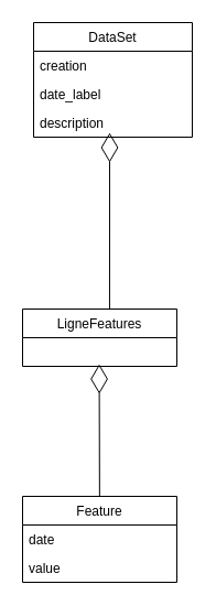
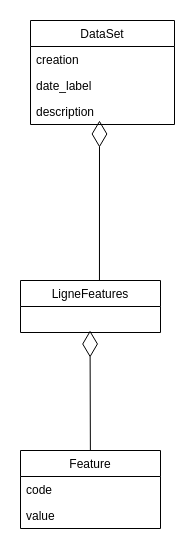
  <mxCell id="0" />
  <mxCell id="1" parent="0" />
  <mxCell id="2" value="DataSet" style="swimlane;fontStyle=0;childLayout=stackLayout;horizontal=1;startSize=26;fillColor=none;horizontalStack=0;resizeParent=1;resizeParentMax=0;resizeLast=0;collapsible=1;marginBottom=0;" parent="1" vertex="1"><mxGeometry x="30" y="20" width="144" height="104" as="geometry" /></mxCell>
  <mxCell id="3" value="creation" style="text;strokeColor=none;fillColor=none;align=left;verticalAlign=top;spacingLeft=4;spacingRight=4;overflow=hidden;rotatable=0;points=[[0,0.5],[1,0.5]];portConstraint=eastwest;" parent="2" vertex="1"><mxGeometry y="26" width="144" height="26" as="geometry" /></mxCell>
  <mxCell id="4" value="date_label&#10;&#10;&#10;" style="text;strokeColor=none;fillColor=none;align=left;verticalAlign=top;spacingLeft=4;spacingRight=4;overflow=hidden;rotatable=0;points=[[0,0.5],[1,0.5]];portConstraint=eastwest;" parent="2" vertex="1"><mxGeometry y="52" width="144" height="26" as="geometry" /></mxCell>
  <mxCell id="5" value="description" style="text;strokeColor=none;fillColor=none;align=left;verticalAlign=top;spacingLeft=4;spacingRight=4;overflow=hidden;rotatable=0;points=[[0,0.5],[1,0.5]];portConstraint=eastwest;" parent="2" vertex="1"><mxGeometry y="78" width="144" height="26" as="geometry" /></mxCell>
  <mxCell id="6" value="LigneFeatures" style="swimlane;fontStyle=0;childLayout=stackLayout;horizontal=1;startSize=26;fillColor=none;horizontalStack=0;resizeParent=1;resizeParentMax=0;resizeLast=0;collapsible=1;marginBottom=0;" parent="1" vertex="1"><mxGeometry x="20" y="280" width="140" height="52" as="geometry" /></mxCell>
  <mxCell id="7" value="" style="endArrow=diamondThin;endFill=0;endSize=24;html=1;rounded=0;" edge="1" parent="6" source="8"><mxGeometry width="160" relative="1" as="geometry"><mxPoint x="69.5" y="210" as="sourcePoint" /><mxPoint x="69.54" y="50" as="targetPoint" /></mxGeometry></mxCell>
  <mxCell id="8" value="Feature" style="swimlane;fontStyle=0;childLayout=stackLayout;horizontal=1;startSize=26;fillColor=none;horizontalStack=0;resizeParent=1;resizeParentMax=0;resizeLast=0;collapsible=1;marginBottom=0;" parent="1" vertex="1"><mxGeometry x="20" y="450" width="140" height="78" as="geometry" /></mxCell>
- <mxCell id="9" value="date" style="text;strokeColor=none;fillColor=none;align=left;verticalAlign=top;spacingLeft=4;spacingRight=4;overflow=hidden;rotatable=0;points=[[0,0.5],[1,0.5]];portConstraint=eastwest;" parent="8" vertex="1"><mxGeometry y="26" width="140" height="26" as="geometry" /></mxCell>
+ <mxCell id="9" value="code" style="text;strokeColor=none;fillColor=none;align=left;verticalAlign=top;spacingLeft=4;spacingRight=4;overflow=hidden;rotatable=0;points=[[0,0.5],[1,0.5]];portConstraint=eastwest;" parent="8" vertex="1"><mxGeometry y="26" width="140" height="26" as="geometry" /></mxCell>
  <mxCell id="10" value="value" style="text;strokeColor=none;fillColor=none;align=left;verticalAlign=top;spacingLeft=4;spacingRight=4;overflow=hidden;rotatable=0;points=[[0,0.5],[1,0.5]];portConstraint=eastwest;" parent="8" vertex="1"><mxGeometry y="52" width="140" height="26" as="geometry" /></mxCell>
  <mxCell id="11" value="" style="endArrow=diamondThin;endFill=0;endSize=24;html=1;rounded=0;exitX=0.564;exitY=0;exitDx=0;exitDy=0;exitPerimeter=0;" parent="1" source="6" edge="1"><mxGeometry width="160" relative="1" as="geometry"><mxPoint x="140" y="290" as="sourcePoint" /><mxPoint x="99" y="120" as="targetPoint" /></mxGeometry></mxCell>
